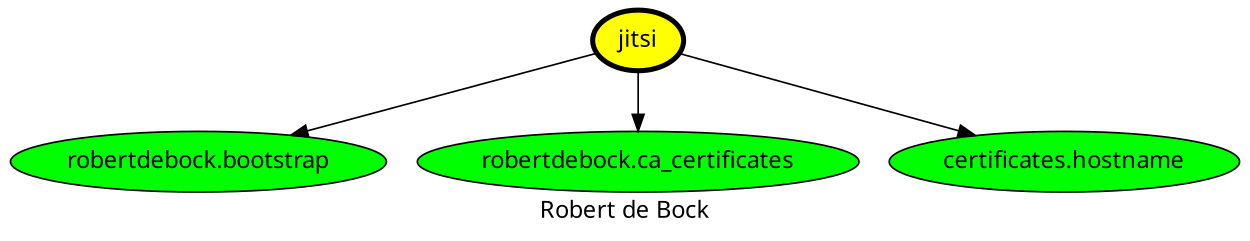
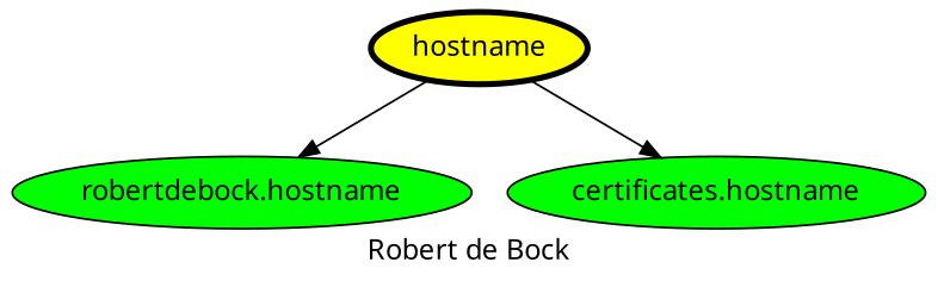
  digraph {
    fontname="Noto Sans"
    label="Robert de Bock"
    node [fillcolor=green fontname="Noto Sans" style=filled]
    edge [fontname="Noto Sans"]
-   jitsi [fillcolor=yellow penwidth=3]
-   "robertdebock.bootstrap"
-   "robertdebock.ca_certificates"
+   jitsi [fillcolor=yellow penwidth=3 label=hostname]
+   "robertdebock.bootstrap" [label="robertdebock.hostname"]
    n4 [label="certificates.hostname"]
    jitsi -> "robertdebock.bootstrap"
-   jitsi -> "robertdebock.ca_certificates"
    jitsi -> n4
  }
